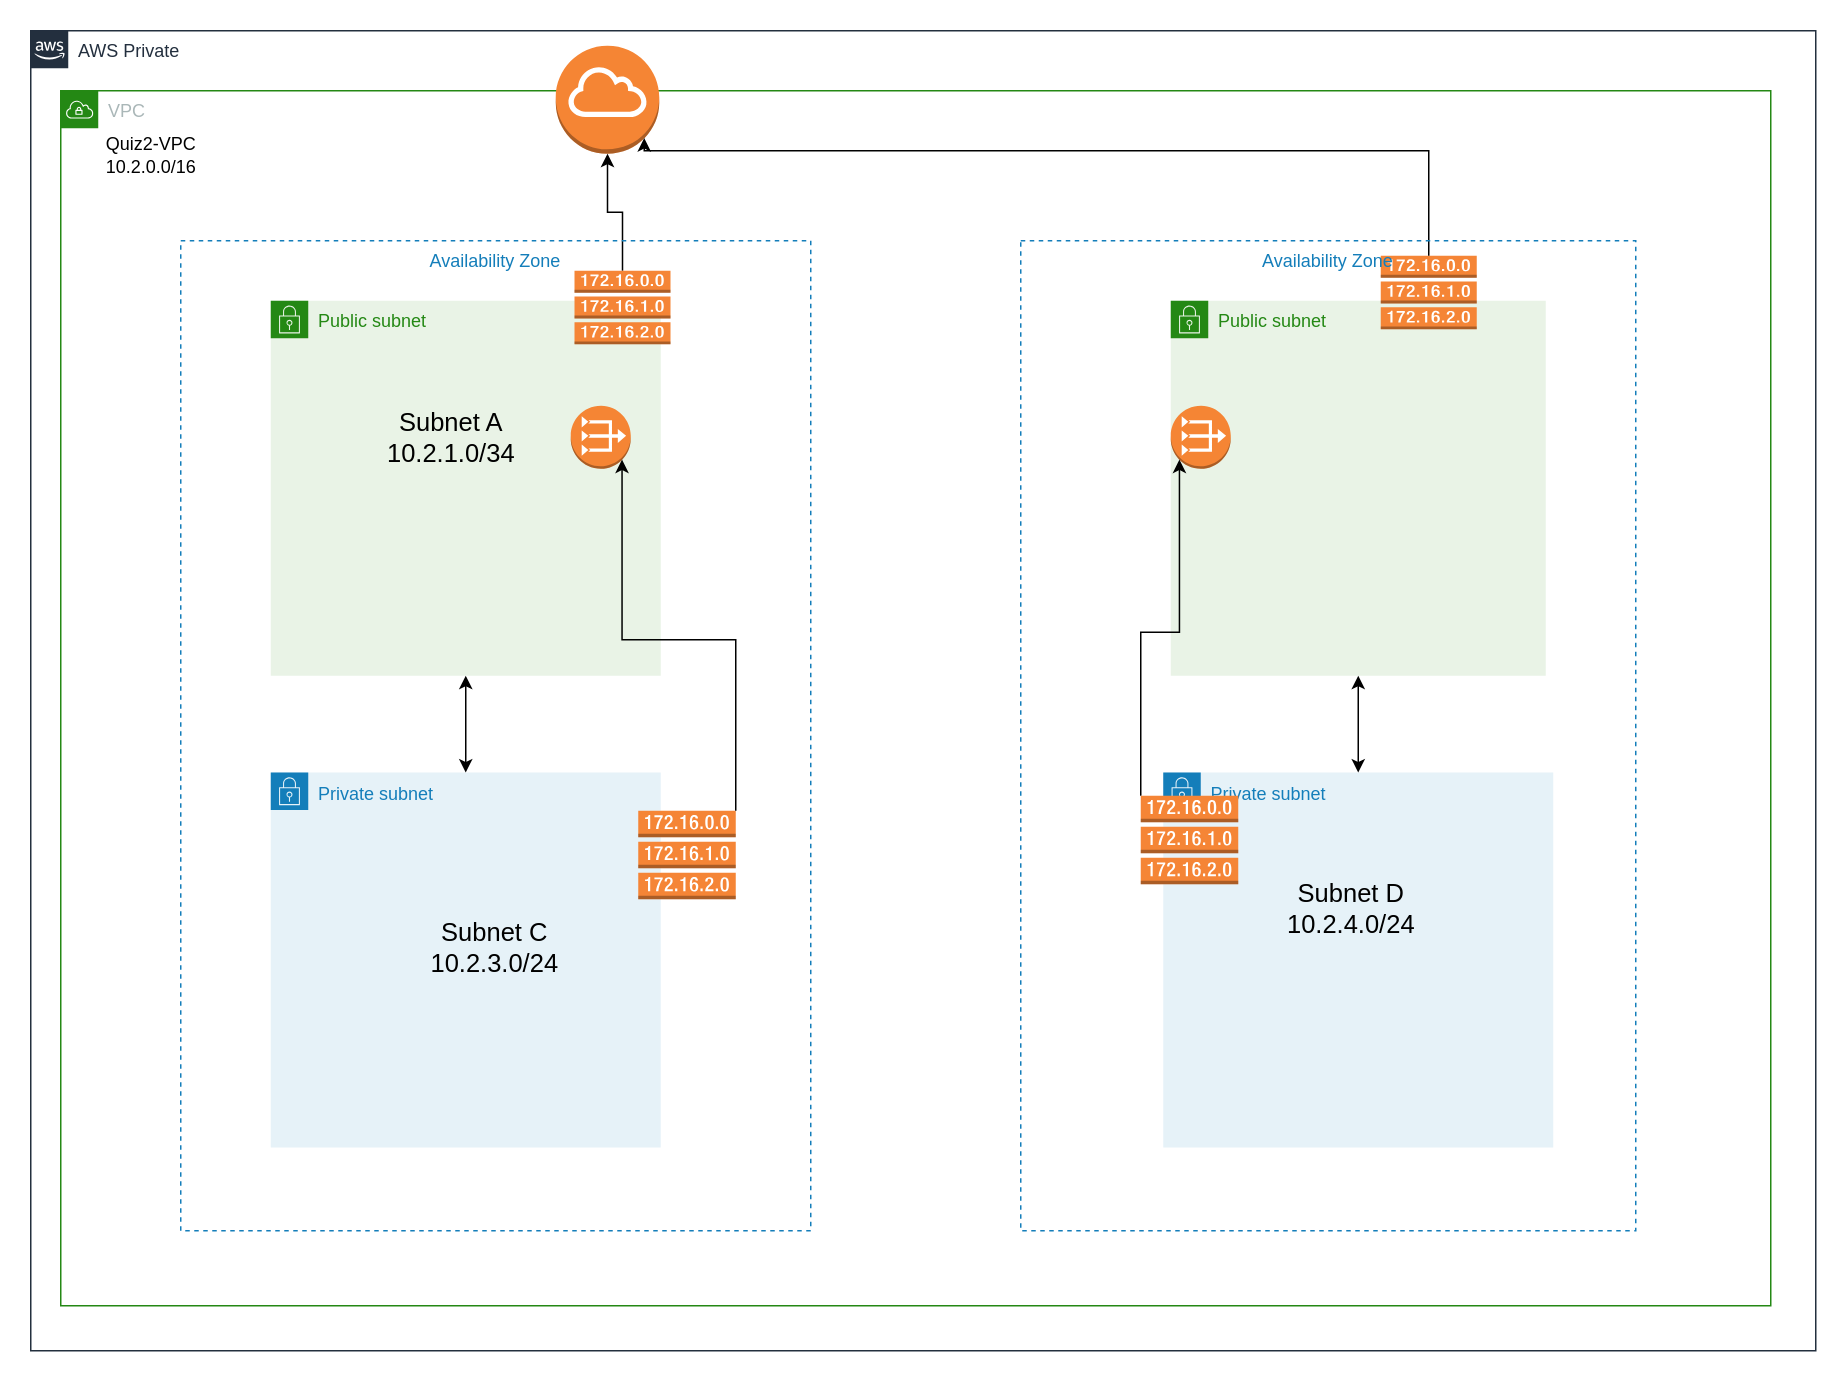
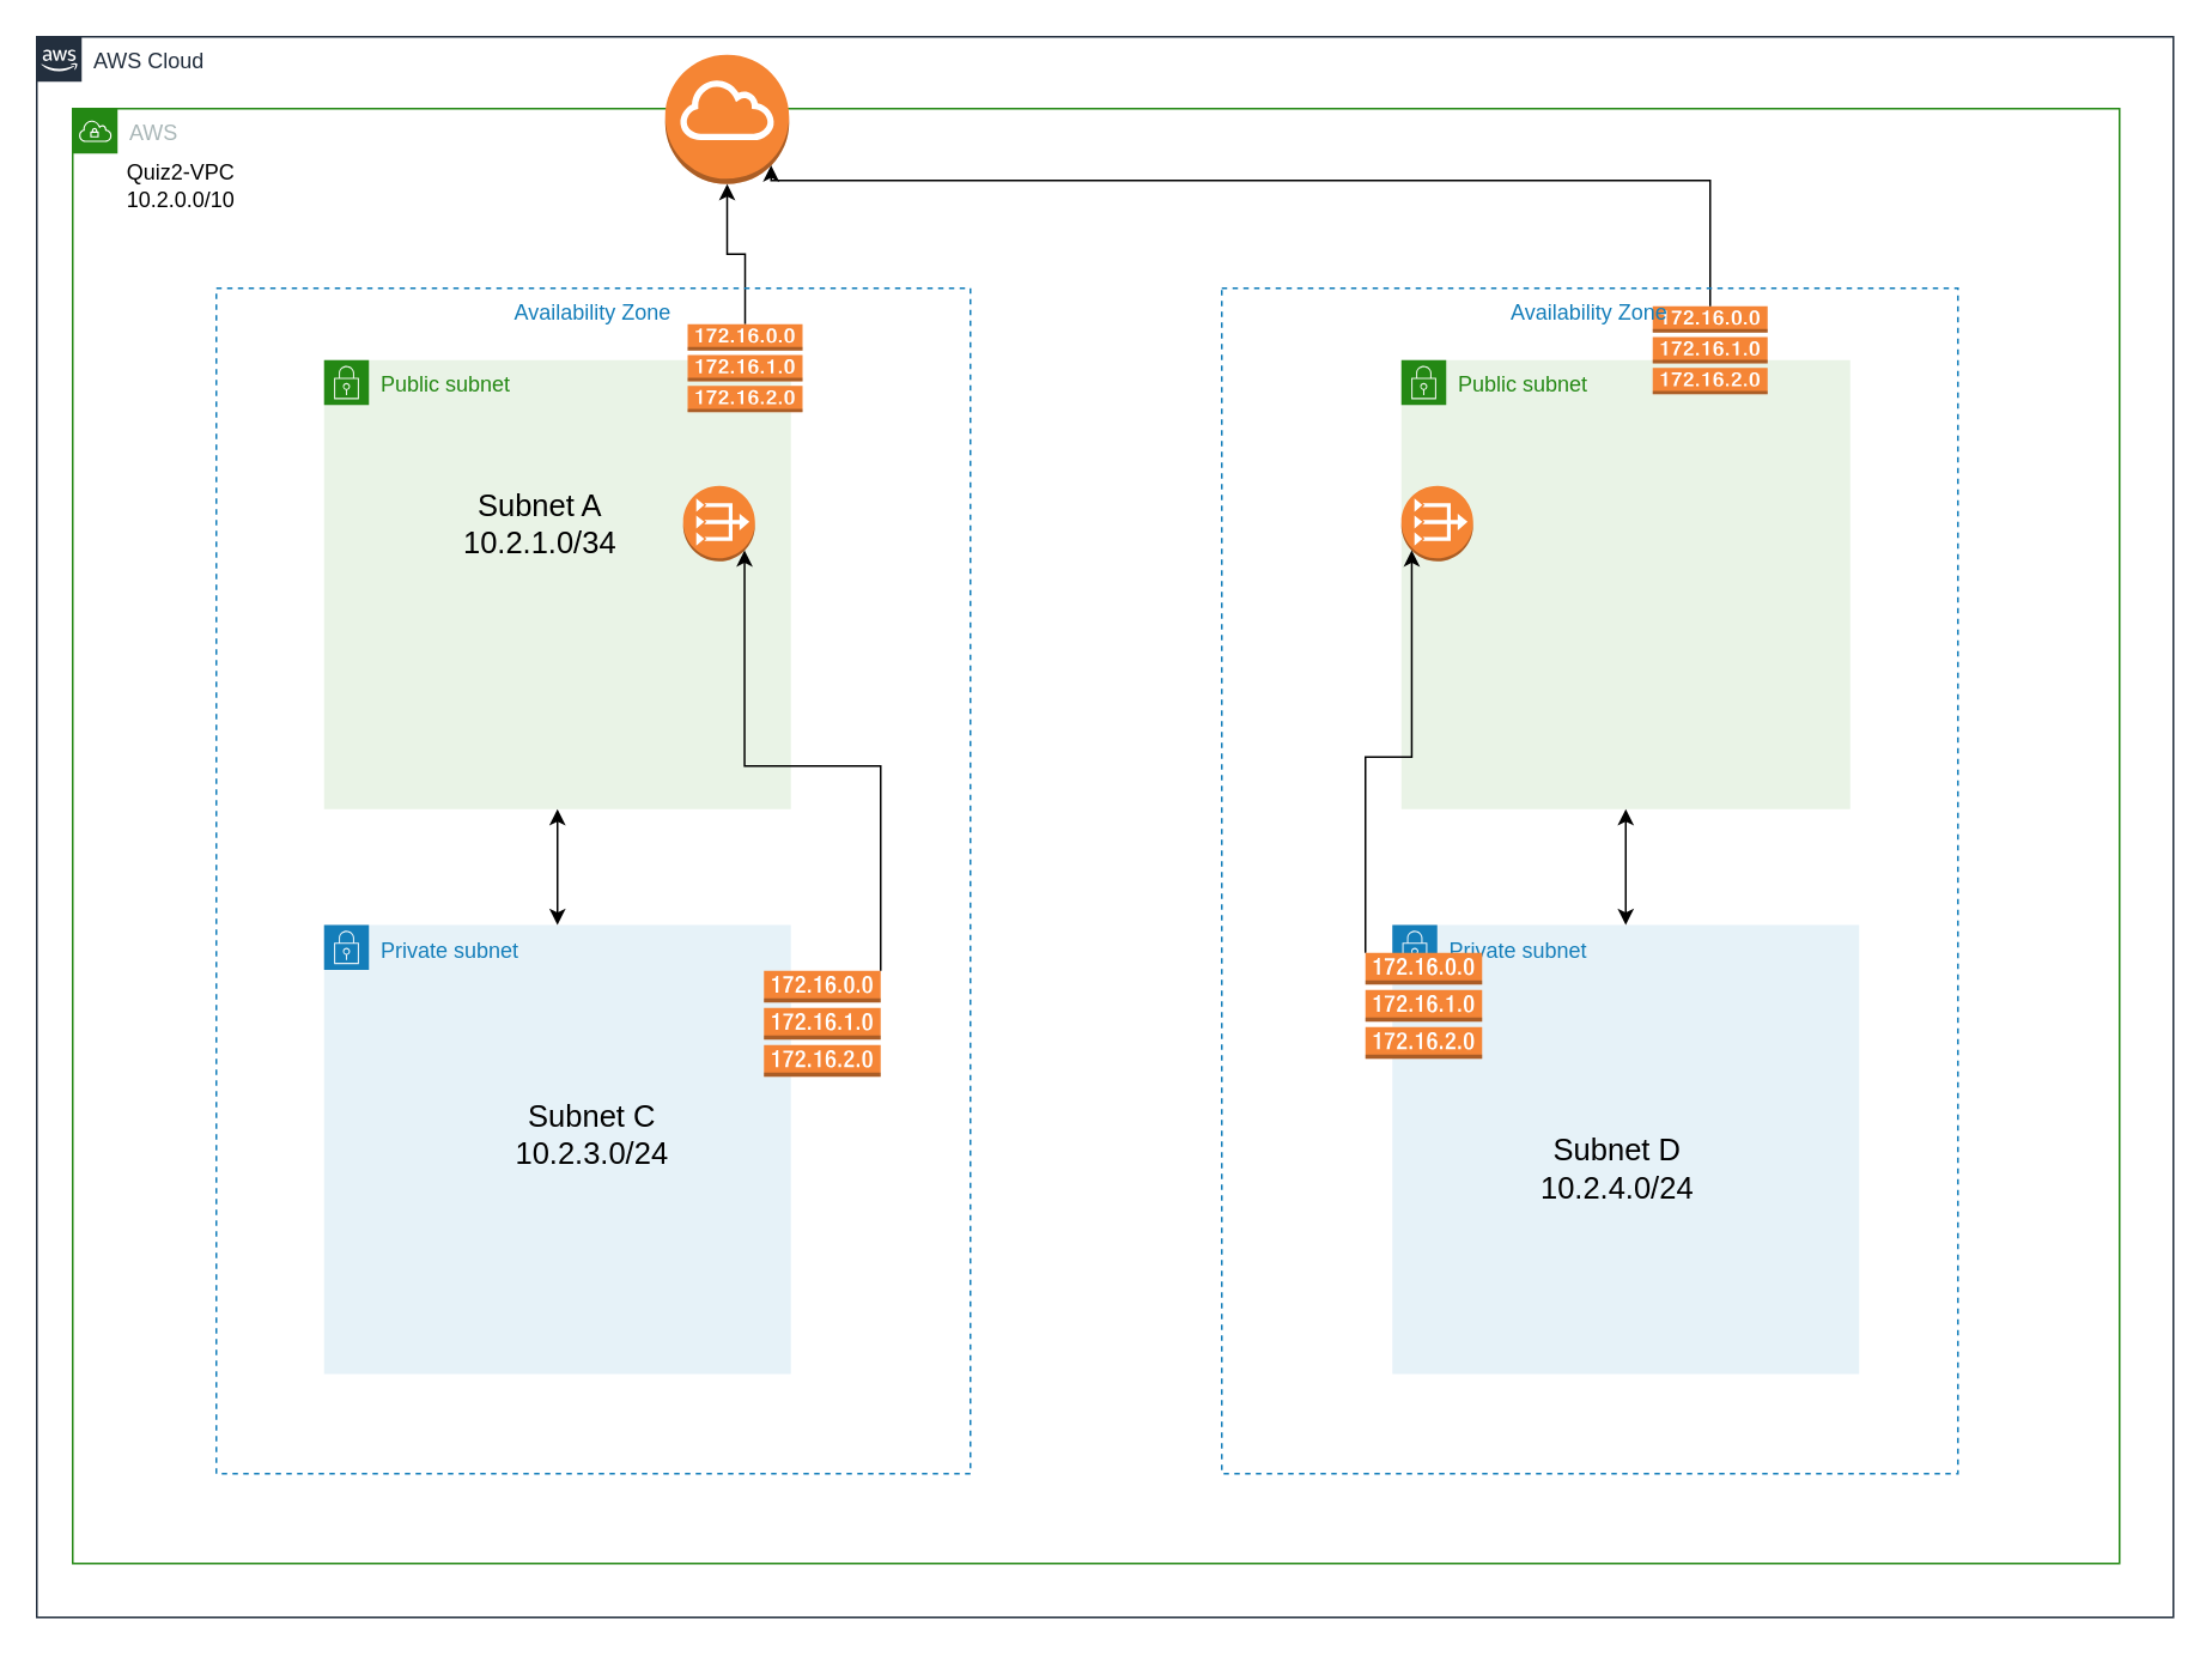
  <mxCell id="0" />
  <mxCell id="1" parent="0" />
- <mxCell id="2" value="AWS Private" style="points=[[0,0],[0.25,0],[0.5,0],[0.75,0],[1,0],[1,0.25],[1,0.5],[1,0.75],[1,1],[0.75,1],[0.5,1],[0.25,1],[0,1],[0,0.75],[0,0.5],[0,0.25]];outlineConnect=0;gradientColor=none;html=1;whiteSpace=wrap;fontSize=12;fontStyle=0;container=1;pointerEvents=0;collapsible=0;recursiveResize=0;shape=mxgraph.aws4.group;grIcon=mxgraph.aws4.group_aws_cloud_alt;strokeColor=#232F3E;fillColor=none;verticalAlign=top;align=left;spacingLeft=30;fontColor=#232F3E;dashed=0;" parent="1" vertex="1"><mxGeometry x="20" y="20" width="1190" height="880" as="geometry" /></mxCell>
- <mxCell id="3" value="VPC" style="points=[[0,0],[0.25,0],[0.5,0],[0.75,0],[1,0],[1,0.25],[1,0.5],[1,0.75],[1,1],[0.75,1],[0.5,1],[0.25,1],[0,1],[0,0.75],[0,0.5],[0,0.25]];outlineConnect=0;gradientColor=none;html=1;whiteSpace=wrap;fontSize=12;fontStyle=0;container=1;pointerEvents=0;collapsible=0;recursiveResize=0;shape=mxgraph.aws4.group;grIcon=mxgraph.aws4.group_vpc;strokeColor=#248814;fillColor=none;verticalAlign=top;align=left;spacingLeft=30;fontColor=#AAB7B8;dashed=0;" parent="1" vertex="1"><mxGeometry x="40" y="60" width="1140" height="810" as="geometry" /></mxCell>
+ <mxCell id="2" value="AWS Cloud" style="points=[[0,0],[0.25,0],[0.5,0],[0.75,0],[1,0],[1,0.25],[1,0.5],[1,0.75],[1,1],[0.75,1],[0.5,1],[0.25,1],[0,1],[0,0.75],[0,0.5],[0,0.25]];outlineConnect=0;gradientColor=none;html=1;whiteSpace=wrap;fontSize=12;fontStyle=0;container=1;pointerEvents=0;collapsible=0;recursiveResize=0;shape=mxgraph.aws4.group;grIcon=mxgraph.aws4.group_aws_cloud_alt;strokeColor=#232F3E;fillColor=none;verticalAlign=top;align=left;spacingLeft=30;fontColor=#232F3E;dashed=0;" parent="1" vertex="1"><mxGeometry x="20" y="20" width="1190" height="880" as="geometry" /></mxCell>
+ <mxCell id="3" value="AWS" style="points=[[0,0],[0.25,0],[0.5,0],[0.75,0],[1,0],[1,0.25],[1,0.5],[1,0.75],[1,1],[0.75,1],[0.5,1],[0.25,1],[0,1],[0,0.75],[0,0.5],[0,0.25]];outlineConnect=0;gradientColor=none;html=1;whiteSpace=wrap;fontSize=12;fontStyle=0;container=1;pointerEvents=0;collapsible=0;recursiveResize=0;shape=mxgraph.aws4.group;grIcon=mxgraph.aws4.group_vpc;strokeColor=#248814;fillColor=none;verticalAlign=top;align=left;spacingLeft=30;fontColor=#AAB7B8;dashed=0;" parent="1" vertex="1"><mxGeometry x="40" y="60" width="1140" height="810" as="geometry" /></mxCell>
  <mxCell id="4" value="" style="outlineConnect=0;dashed=0;verticalLabelPosition=bottom;verticalAlign=top;align=center;html=1;shape=mxgraph.aws3.internet_gateway;fillColor=#F58534;gradientColor=none;" parent="3" vertex="1"><mxGeometry x="330" y="-30" width="69" height="72" as="geometry" /></mxCell>
  <mxCell id="5" value="Private subnet" style="points=[[0,0],[0.25,0],[0.5,0],[0.75,0],[1,0],[1,0.25],[1,0.5],[1,0.75],[1,1],[0.75,1],[0.5,1],[0.25,1],[0,1],[0,0.75],[0,0.5],[0,0.25]];outlineConnect=0;gradientColor=none;html=1;whiteSpace=wrap;fontSize=12;fontStyle=0;container=1;pointerEvents=0;collapsible=0;recursiveResize=0;shape=mxgraph.aws4.group;grIcon=mxgraph.aws4.group_security_group;grStroke=0;strokeColor=#147EBA;fillColor=#E6F2F8;verticalAlign=top;align=left;spacingLeft=30;fontColor=#147EBA;dashed=0;" parent="3" vertex="1"><mxGeometry x="735" y="454.5" width="260" height="250" as="geometry" /></mxCell>
- <mxCell id="6" value="&lt;font style=&quot;font-size: 17px;&quot;&gt;Subnet D&lt;br&gt;10.2.4.0/24&lt;/font&gt;" style="text;html=1;align=center;verticalAlign=middle;resizable=0;points=[];autosize=1;strokeColor=none;fillColor=none;" parent="5" vertex="1"><mxGeometry x="70" y="66" width="110" height="50" as="geometry" /></mxCell>
+ <mxCell id="6" value="&lt;font style=&quot;font-size: 17px;&quot;&gt;Subnet D&lt;br&gt;10.2.4.0/24&lt;/font&gt;" style="text;html=1;align=center;verticalAlign=middle;resizable=0;points=[];autosize=1;strokeColor=none;fillColor=none;" parent="5" vertex="1"><mxGeometry x="70" y="111" width="110" height="50" as="geometry" /></mxCell>
  <mxCell id="7" value="Public subnet" style="points=[[0,0],[0.25,0],[0.5,0],[0.75,0],[1,0],[1,0.25],[1,0.5],[1,0.75],[1,1],[0.75,1],[0.5,1],[0.25,1],[0,1],[0,0.75],[0,0.5],[0,0.25]];outlineConnect=0;gradientColor=none;html=1;whiteSpace=wrap;fontSize=12;fontStyle=0;container=1;pointerEvents=0;collapsible=0;recursiveResize=0;shape=mxgraph.aws4.group;grIcon=mxgraph.aws4.group_security_group;grStroke=0;strokeColor=#248814;fillColor=#E9F3E6;verticalAlign=top;align=left;spacingLeft=30;fontColor=#248814;dashed=0;" parent="3" vertex="1"><mxGeometry x="140" y="140" width="260" height="250" as="geometry" /></mxCell>
  <mxCell id="8" value="&lt;p style=&quot;line-height: 120%; font-size: 17px;&quot;&gt;&lt;font style=&quot;font-size: 17px;&quot;&gt;Subnet A&lt;br&gt;10.2.1.0/34&lt;/font&gt;&lt;/p&gt;" style="text;html=1;align=center;verticalAlign=middle;resizable=0;points=[];autosize=1;strokeColor=none;fillColor=none;" parent="7" vertex="1"><mxGeometry x="65" y="47" width="110" height="90" as="geometry" /></mxCell>
  <mxCell id="9" value="" style="outlineConnect=0;dashed=0;verticalLabelPosition=bottom;verticalAlign=top;align=center;html=1;shape=mxgraph.aws3.vpc_nat_gateway;fillColor=#F58534;gradientColor=none;" parent="7" vertex="1"><mxGeometry x="200" y="70" width="40" height="42" as="geometry" /></mxCell>
  <mxCell id="10" value="Public subnet" style="points=[[0,0],[0.25,0],[0.5,0],[0.75,0],[1,0],[1,0.25],[1,0.5],[1,0.75],[1,1],[0.75,1],[0.5,1],[0.25,1],[0,1],[0,0.75],[0,0.5],[0,0.25]];outlineConnect=0;gradientColor=none;html=1;whiteSpace=wrap;fontSize=12;fontStyle=0;container=1;pointerEvents=0;collapsible=0;recursiveResize=0;shape=mxgraph.aws4.group;grIcon=mxgraph.aws4.group_security_group;grStroke=0;strokeColor=#248814;fillColor=#E9F3E6;verticalAlign=top;align=left;spacingLeft=30;fontColor=#248814;dashed=0;" vertex="1" parent="3"><mxGeometry x="740" y="140" width="250" height="250" as="geometry" /></mxCell>
  <mxCell id="11" value="" style="outlineConnect=0;dashed=0;verticalLabelPosition=bottom;verticalAlign=top;align=center;html=1;shape=mxgraph.aws3.vpc_nat_gateway;fillColor=#F58534;gradientColor=none;" vertex="1" parent="10"><mxGeometry y="70" width="40" height="42" as="geometry" /></mxCell>
  <mxCell id="12" value="Private subnet" style="points=[[0,0],[0.25,0],[0.5,0],[0.75,0],[1,0],[1,0.25],[1,0.5],[1,0.75],[1,1],[0.75,1],[0.5,1],[0.25,1],[0,1],[0,0.75],[0,0.5],[0,0.25]];outlineConnect=0;gradientColor=none;html=1;whiteSpace=wrap;fontSize=12;fontStyle=0;container=1;pointerEvents=0;collapsible=0;recursiveResize=0;shape=mxgraph.aws4.group;grIcon=mxgraph.aws4.group_security_group;grStroke=0;strokeColor=#147EBA;fillColor=#E6F2F8;verticalAlign=top;align=left;spacingLeft=30;fontColor=#147EBA;dashed=0;" vertex="1" parent="3"><mxGeometry x="140" y="454.5" width="260" height="250" as="geometry" /></mxCell>
  <mxCell id="13" value="&lt;font style=&quot;font-size: 17px;&quot;&gt;Subnet C&lt;br&gt;10.2.3.0/24&lt;/font&gt;" style="text;html=1;align=center;verticalAlign=middle;resizable=0;points=[];autosize=1;strokeColor=none;fillColor=none;" vertex="1" parent="12"><mxGeometry x="93.5" y="92" width="110" height="50" as="geometry" /></mxCell>
  <mxCell id="14" value="" style="outlineConnect=0;dashed=0;verticalLabelPosition=bottom;verticalAlign=top;align=center;html=1;shape=mxgraph.aws3.route_table;fillColor=#F58536;gradientColor=none;" vertex="1" parent="3"><mxGeometry x="385" y="480" width="65" height="59" as="geometry" /></mxCell>
  <mxCell id="15" style="edgeStyle=orthogonalEdgeStyle;rounded=0;orthogonalLoop=1;jettySize=auto;html=1;exitX=0;exitY=0;exitDx=0;exitDy=0;exitPerimeter=0;entryX=0.145;entryY=0.855;entryDx=0;entryDy=0;entryPerimeter=0;" edge="1" parent="3" source="16" target="11"><mxGeometry relative="1" as="geometry" /></mxCell>
  <mxCell id="16" value="" style="outlineConnect=0;dashed=0;verticalLabelPosition=bottom;verticalAlign=top;align=center;html=1;shape=mxgraph.aws3.route_table;fillColor=#F58536;gradientColor=none;" vertex="1" parent="3"><mxGeometry x="720" y="470" width="65" height="59" as="geometry" /></mxCell>
  <mxCell id="17" style="edgeStyle=orthogonalEdgeStyle;rounded=0;orthogonalLoop=1;jettySize=auto;html=1;exitX=1;exitY=0;exitDx=0;exitDy=0;exitPerimeter=0;entryX=0.855;entryY=0.855;entryDx=0;entryDy=0;entryPerimeter=0;" edge="1" parent="3" source="14" target="9"><mxGeometry relative="1" as="geometry" /></mxCell>
  <mxCell id="18" value="" style="outlineConnect=0;dashed=0;verticalLabelPosition=bottom;verticalAlign=top;align=center;html=1;shape=mxgraph.aws3.route_table;fillColor=#F58536;gradientColor=none;" vertex="1" parent="3"><mxGeometry x="880" y="110" width="64" height="49" as="geometry" /></mxCell>
  <mxCell id="19" style="edgeStyle=orthogonalEdgeStyle;rounded=0;orthogonalLoop=1;jettySize=auto;html=1;exitX=0.5;exitY=0;exitDx=0;exitDy=0;exitPerimeter=0;entryX=0.855;entryY=0.855;entryDx=0;entryDy=0;entryPerimeter=0;" edge="1" parent="3" source="18" target="4"><mxGeometry relative="1" as="geometry"><Array as="points"><mxPoint x="912" y="40" /><mxPoint x="389" y="40" /></Array></mxGeometry></mxCell>
  <mxCell id="20" value="" style="endArrow=classic;startArrow=classic;html=1;rounded=0;exitX=0.5;exitY=0;exitDx=0;exitDy=0;entryX=0.5;entryY=1;entryDx=0;entryDy=0;" edge="1" parent="3" source="12" target="7"><mxGeometry width="50" height="50" relative="1" as="geometry"><mxPoint x="610" y="400" as="sourcePoint" /><mxPoint x="660" y="350" as="targetPoint" /></mxGeometry></mxCell>
  <mxCell id="21" value="" style="endArrow=classic;startArrow=classic;html=1;rounded=0;exitX=0.5;exitY=0;exitDx=0;exitDy=0;entryX=0.5;entryY=1;entryDx=0;entryDy=0;" edge="1" parent="3" source="5" target="10"><mxGeometry width="50" height="50" relative="1" as="geometry"><mxPoint x="280" y="464" as="sourcePoint" /><mxPoint x="275" y="400" as="targetPoint" /></mxGeometry></mxCell>
- <mxCell id="22" value="Quiz2-VPC&lt;br&gt;10.2.0.0/16" style="text;html=1;align=center;verticalAlign=middle;resizable=0;points=[];autosize=1;strokeColor=none;fillColor=none;" parent="1" vertex="1"><mxGeometry x="60" y="83" width="80" height="40" as="geometry" /></mxCell>
+ <mxCell id="22" value="Quiz2-VPC&lt;br&gt;10.2.0.0/10" style="text;html=1;align=center;verticalAlign=middle;resizable=0;points=[];autosize=1;strokeColor=none;fillColor=none;" parent="1" vertex="1"><mxGeometry x="60" y="83" width="80" height="40" as="geometry" /></mxCell>
  <mxCell id="23" style="edgeStyle=orthogonalEdgeStyle;rounded=0;orthogonalLoop=1;jettySize=auto;html=1;exitX=0.5;exitY=0;exitDx=0;exitDy=0;exitPerimeter=0;" edge="1" parent="1" source="24" target="4"><mxGeometry relative="1" as="geometry" /></mxCell>
  <mxCell id="24" value="" style="outlineConnect=0;dashed=0;verticalLabelPosition=bottom;verticalAlign=top;align=center;html=1;shape=mxgraph.aws3.route_table;fillColor=#F58536;gradientColor=none;" vertex="1" parent="1"><mxGeometry x="382.5" y="180" width="64" height="49" as="geometry" /></mxCell>
  <mxCell id="25" value="Availability Zone" style="fillColor=none;strokeColor=#147EBA;dashed=1;verticalAlign=top;fontStyle=0;fontColor=#147EBA;whiteSpace=wrap;html=1;" vertex="1" parent="1"><mxGeometry x="120" y="160" width="420" height="660" as="geometry" /></mxCell>
  <mxCell id="26" value="Availability Zone" style="fillColor=none;strokeColor=#147EBA;dashed=1;verticalAlign=top;fontStyle=0;fontColor=#147EBA;whiteSpace=wrap;html=1;" vertex="1" parent="1"><mxGeometry x="680" y="160" width="410" height="660" as="geometry" /></mxCell>
